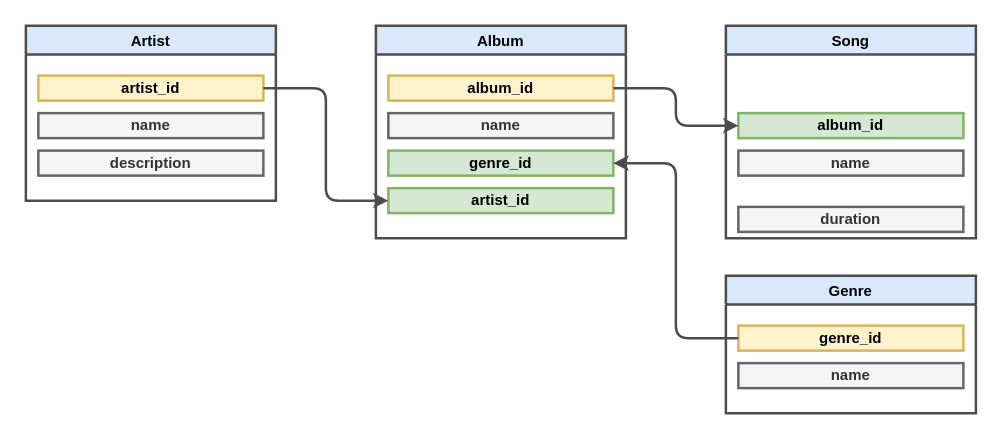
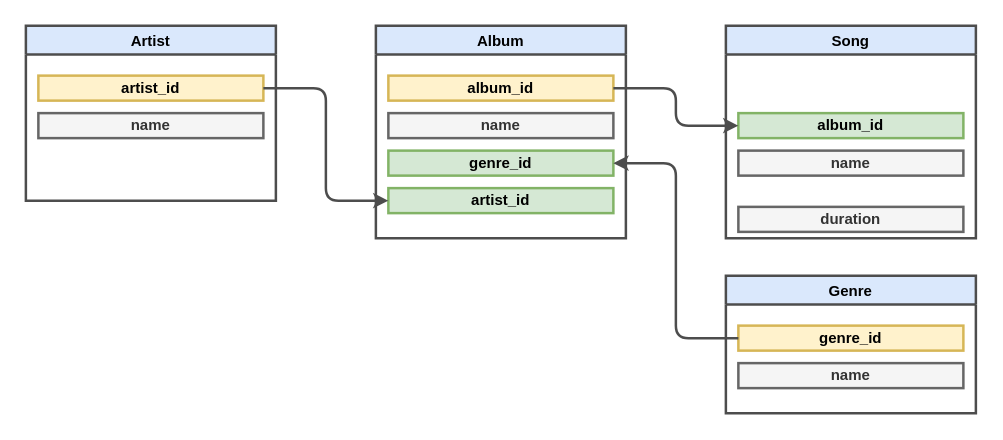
  <mxCell id="0" />
  <mxCell id="1" parent="0" />
  <mxCell id="2" value="Artist" style="swimlane;fillColor=#dae8fc;strokeColor=#4D4D4D;shadow=0;strokeWidth=2;gradientColor=none;" vertex="1" parent="1"><mxGeometry x="20" y="20" width="200" height="140" as="geometry" /></mxCell>
  <mxCell id="3" value="&lt;b&gt;artist_id&lt;/b&gt;" style="text;html=1;strokeColor=#d6b656;fillColor=#fff2cc;align=center;verticalAlign=middle;whiteSpace=wrap;rounded=0;shadow=0;sketch=0;strokeWidth=2;" vertex="1" parent="2"><mxGeometry x="10" y="40" width="180" height="20" as="geometry" /></mxCell>
  <mxCell id="4" value="&lt;b&gt;name&lt;/b&gt;" style="text;html=1;strokeColor=#666666;fillColor=#f5f5f5;align=center;verticalAlign=middle;whiteSpace=wrap;rounded=0;fontColor=#333333;strokeWidth=2;" vertex="1" parent="2"><mxGeometry x="10" y="70" width="180" height="20" as="geometry" /></mxCell>
- <mxCell id="5" value="&lt;b&gt;description&lt;/b&gt;" style="text;html=1;strokeColor=#666666;fillColor=#f5f5f5;align=center;verticalAlign=middle;whiteSpace=wrap;rounded=0;fontColor=#333333;strokeWidth=2;" vertex="1" parent="2"><mxGeometry x="10" y="100" width="180" height="20" as="geometry" /></mxCell>
  <mxCell id="6" value="Album" style="swimlane;fillColor=#dae8fc;strokeColor=#4D4D4D;strokeWidth=2;" vertex="1" parent="1"><mxGeometry x="300" y="20" width="200" height="170" as="geometry" /></mxCell>
  <mxCell id="7" value="&lt;b&gt;album_id&lt;/b&gt;" style="text;html=1;strokeColor=#d6b656;fillColor=#fff2cc;align=center;verticalAlign=middle;whiteSpace=wrap;rounded=0;shadow=0;sketch=0;strokeWidth=2;" vertex="1" parent="6"><mxGeometry x="10" y="40" width="180" height="20" as="geometry" /></mxCell>
  <mxCell id="8" value="&lt;b&gt;name&lt;/b&gt;" style="text;html=1;strokeColor=#666666;fillColor=#f5f5f5;align=center;verticalAlign=middle;whiteSpace=wrap;rounded=0;fontColor=#333333;strokeWidth=2;" vertex="1" parent="6"><mxGeometry x="10" y="70" width="180" height="20" as="geometry" /></mxCell>
  <mxCell id="9" value="&lt;b&gt;genre_id&lt;/b&gt;" style="text;html=1;strokeColor=#82b366;fillColor=#d5e8d4;align=center;verticalAlign=middle;whiteSpace=wrap;rounded=0;strokeWidth=2;" vertex="1" parent="6"><mxGeometry x="10" y="100" width="180" height="20" as="geometry" /></mxCell>
  <mxCell id="10" value="&lt;b&gt;artist_id&lt;/b&gt;" style="text;html=1;strokeColor=#82b366;fillColor=#d5e8d4;align=center;verticalAlign=middle;whiteSpace=wrap;rounded=0;strokeWidth=2;" vertex="1" parent="6"><mxGeometry x="10" y="130" width="180" height="20" as="geometry" /></mxCell>
  <mxCell id="11" value="Genre" style="swimlane;fillColor=#dae8fc;strokeColor=#4D4D4D;strokeWidth=2;" vertex="1" parent="1"><mxGeometry x="580" y="220" width="200" height="110" as="geometry" /></mxCell>
  <mxCell id="12" value="&lt;b&gt;genre_id&lt;/b&gt;" style="text;html=1;strokeColor=#d6b656;fillColor=#fff2cc;align=center;verticalAlign=middle;whiteSpace=wrap;rounded=0;shadow=0;sketch=0;strokeWidth=2;" vertex="1" parent="11"><mxGeometry x="10" y="40" width="180" height="20" as="geometry" /></mxCell>
  <mxCell id="13" value="&lt;b&gt;name&lt;/b&gt;" style="text;html=1;strokeColor=#666666;fillColor=#f5f5f5;align=center;verticalAlign=middle;whiteSpace=wrap;rounded=0;fontColor=#333333;strokeWidth=2;" vertex="1" parent="11"><mxGeometry x="10" y="70" width="180" height="20" as="geometry" /></mxCell>
  <mxCell id="14" value="Song" style="swimlane;fillColor=#dae8fc;strokeColor=#4D4D4D;strokeWidth=2;swimlaneFillColor=default;" vertex="1" parent="1"><mxGeometry x="580" y="20" width="200" height="170" as="geometry"><mxRectangle x="640" y="80" width="60" height="23" as="alternateBounds" /></mxGeometry></mxCell>
  <mxCell id="15" value="&lt;b&gt;name&lt;/b&gt;" style="text;html=1;strokeColor=#666666;fillColor=#f5f5f5;align=center;verticalAlign=middle;whiteSpace=wrap;rounded=0;fontColor=#333333;strokeWidth=2;" vertex="1" parent="14"><mxGeometry x="10" y="100" width="180" height="20" as="geometry" /></mxCell>
  <mxCell id="16" value="&lt;b&gt;duration&lt;/b&gt;" style="text;html=1;strokeColor=#666666;fillColor=#f5f5f5;align=center;verticalAlign=middle;whiteSpace=wrap;rounded=0;fontColor=#333333;strokeWidth=2;" vertex="1" parent="14"><mxGeometry x="10" y="145" width="180" height="20" as="geometry" /></mxCell>
  <mxCell id="17" value="&lt;b&gt;album_id&lt;/b&gt;" style="text;html=1;strokeColor=#82b366;fillColor=#d5e8d4;align=center;verticalAlign=middle;whiteSpace=wrap;rounded=0;strokeWidth=2;" vertex="1" parent="14"><mxGeometry x="10" y="70" width="180" height="20" as="geometry" /></mxCell>
  <mxCell id="18" style="edgeStyle=orthogonalEdgeStyle;rounded=1;sketch=0;orthogonalLoop=1;jettySize=auto;html=1;exitX=1;exitY=0.5;exitDx=0;exitDy=0;entryX=0;entryY=0.5;entryDx=0;entryDy=0;strokeColor=#4D4D4D;strokeWidth=2;fillColor=#fff2cc;" edge="1" parent="1" source="3" target="10"><mxGeometry relative="1" as="geometry" /></mxCell>
  <mxCell id="19" style="edgeStyle=orthogonalEdgeStyle;rounded=1;sketch=0;orthogonalLoop=1;jettySize=auto;html=1;entryX=1;entryY=0.5;entryDx=0;entryDy=0;strokeColor=#4D4D4D;strokeWidth=2;fillColor=#fff2cc;" edge="1" parent="1" source="12" target="9"><mxGeometry relative="1" as="geometry" /></mxCell>
  <mxCell id="20" style="edgeStyle=orthogonalEdgeStyle;rounded=1;sketch=0;orthogonalLoop=1;jettySize=auto;html=1;exitX=1;exitY=0.5;exitDx=0;exitDy=0;entryX=0;entryY=0.5;entryDx=0;entryDy=0;strokeColor=#4D4D4D;strokeWidth=2;fillColor=#fff2cc;" edge="1" parent="1" source="7" target="17"><mxGeometry relative="1" as="geometry" /></mxCell>
